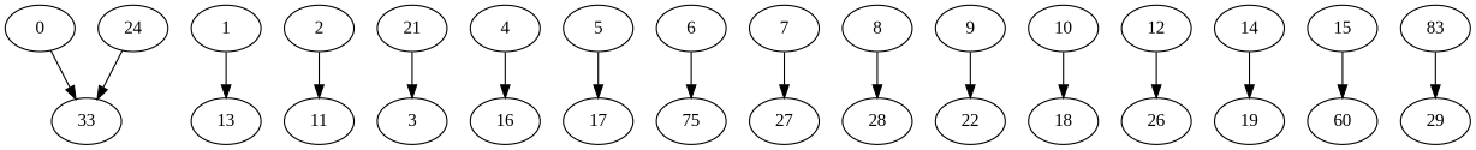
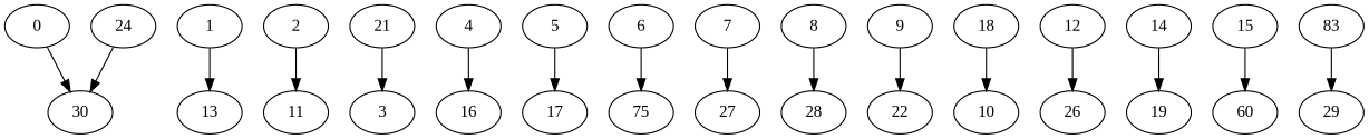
  digraph {
    fontname="Liberation Serif"
    node [count=0 fontname="Liberation Serif" tid=15]
    edge [fontname="Liberation Serif"]
    0 [tid=0]
-   30 [count=1 label=33]
+   30 [count=1]
    1 [tid=10]
    13 [count=1 tid=10]
    2 [tid=2]
    11 [count=1 tid=2]
    3 [tid=8]
    21 [count=1 tid=8]
    4 [tid=7]
    16 [count=1 tid=7]
    5 [tid=11]
    17 [count=1 tid=11]
    6 [tid=6]
    n14 [count=1 label=75 tid=6]
    7 [tid=13]
    27 [count=1 tid=13]
    8 [tid=1]
    28 [count=1 tid=1]
    9 [tid=3]
    22 [count=1 tid=3]
    10 [tid=4]
    18 [count=1 tid=4]
    12 [tid=9]
    26 [count=1 tid=9]
    14 [tid=12]
    19 [count=1 tid=12]
    15 [tid=14]
    n28 [count=1 label=60 tid=14]
    n29 [label=83 tid=5]
    29 [count=1 tid=5]
    24
    0 -> 30
    1 -> 13
    2 -> 11
    21 -> 3
    4 -> 16
    5 -> 17
    6 -> n14
    7 -> 27
    8 -> 28
    9 -> 22
-   10 -> 18
+   18 -> 10
    12 -> 26
    14 -> 19
    15 -> n28
    n29 -> 29
    24 -> 30
  }
